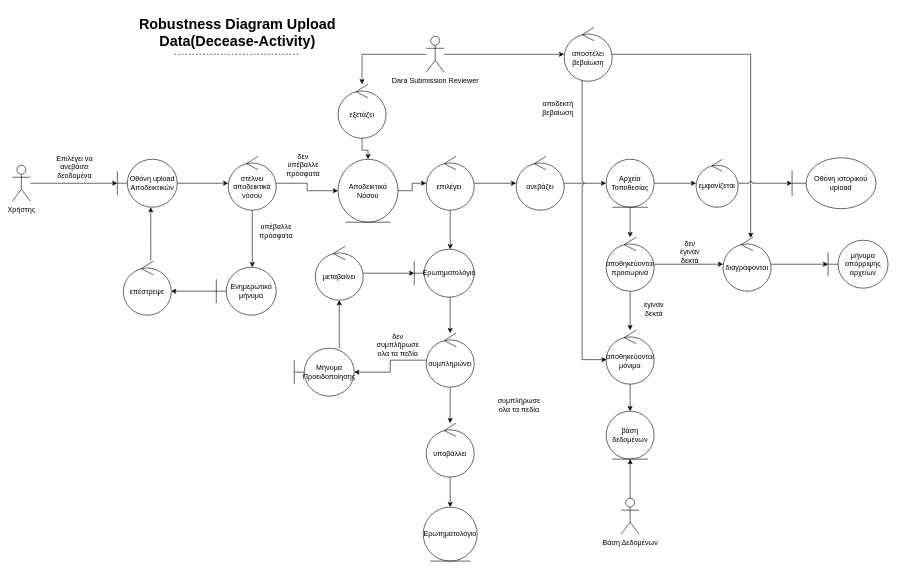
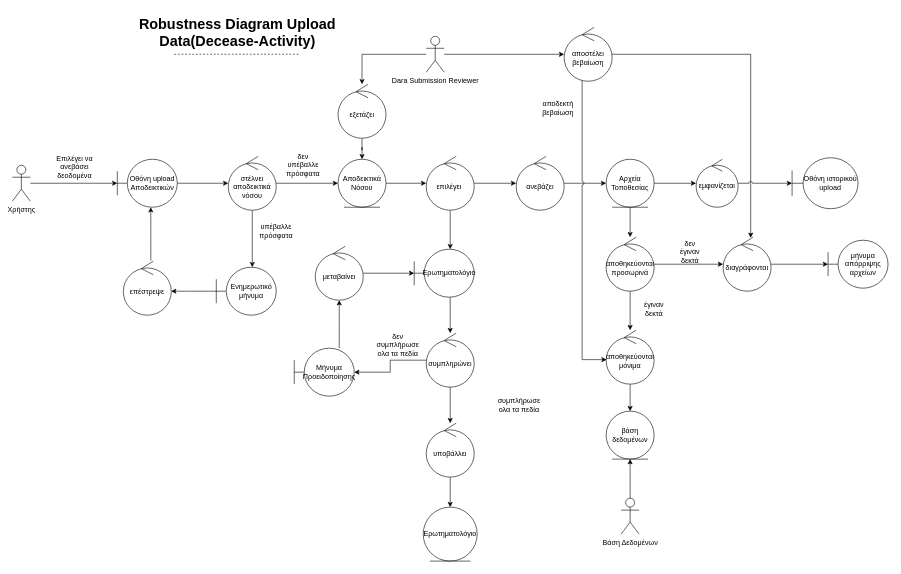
  <mxCell id="0" />
  <mxCell id="1" parent="0" />
  <mxCell id="2" value="&lt;h1&gt;Robustness Diagram Upload Data(Decease-Activity)&lt;/h1&gt;" style="text;html=1;strokeColor=none;fillColor=none;spacing=5;spacingTop=-20;whiteSpace=wrap;overflow=hidden;rounded=0;fontFamily=Helvetica;align=center;" parent="1" vertex="1"><mxGeometry x="148" y="20" width="495" height="120" as="geometry" /></mxCell>
  <mxCell id="3" value="" style="endArrow=none;dashed=1;html=1;fontFamily=Helvetica;" parent="1" edge="1"><mxGeometry width="50" height="50" relative="1" as="geometry"><mxPoint x="290" y="90" as="sourcePoint" /><mxPoint x="500" y="90" as="targetPoint" /></mxGeometry></mxCell>
  <mxCell id="4" value="" style="edgeStyle=orthogonalEdgeStyle;rounded=0;orthogonalLoop=1;jettySize=auto;html=1;" parent="1" source="5" target="8" edge="1"><mxGeometry relative="1" as="geometry" /></mxCell>
  <mxCell id="5" value="Χρήστης" style="shape=umlActor;verticalLabelPosition=bottom;verticalAlign=top;html=1;outlineConnect=0;" parent="1" vertex="1"><mxGeometry x="20" y="275" width="30" height="60" as="geometry" /></mxCell>
  <mxCell id="6" value="Ερωτηματολόγιο" style="ellipse;shape=umlEntity;whiteSpace=wrap;html=1;" parent="1" vertex="1"><mxGeometry x="705" y="845" width="90" height="90" as="geometry" /></mxCell>
  <mxCell id="7" value="" style="edgeStyle=orthogonalEdgeStyle;rounded=0;orthogonalLoop=1;jettySize=auto;html=1;" parent="1" source="8" target="11" edge="1"><mxGeometry relative="1" as="geometry" /></mxCell>
  <mxCell id="8" value="Οθόνη upload Αποδεικτικών" style="shape=umlBoundary;whiteSpace=wrap;html=1;" parent="1" vertex="1"><mxGeometry x="195" y="265" width="100" height="80" as="geometry" /></mxCell>
  <mxCell id="9" value="" style="edgeStyle=orthogonalEdgeStyle;rounded=0;orthogonalLoop=1;jettySize=auto;html=1;" parent="1" source="11" target="18" edge="1"><mxGeometry relative="1" as="geometry"><Array as="points"><mxPoint x="420" y="425" /><mxPoint x="420" y="425" /></Array></mxGeometry></mxCell>
  <mxCell id="10" value="" style="edgeStyle=orthogonalEdgeStyle;rounded=0;orthogonalLoop=1;jettySize=auto;html=1;" parent="1" source="11" target="26" edge="1"><mxGeometry relative="1" as="geometry" /></mxCell>
  <mxCell id="11" value="στέλνει αποδεικτικά νόσου" style="ellipse;shape=umlControl;whiteSpace=wrap;html=1;" parent="1" vertex="1"><mxGeometry x="380" y="260" width="80" height="90" as="geometry" /></mxCell>
  <mxCell id="12" value="Επιλέγει να ανεβάσει δεοδομένα" style="text;html=1;strokeColor=none;fillColor=none;align=center;verticalAlign=middle;whiteSpace=wrap;rounded=0;" parent="1" vertex="1"><mxGeometry x="88" y="260" width="72" height="35" as="geometry" /></mxCell>
  <mxCell id="13" value="" style="edgeStyle=orthogonalEdgeStyle;rounded=0;orthogonalLoop=1;jettySize=auto;html=1;" parent="1" source="15" target="33" edge="1"><mxGeometry relative="1" as="geometry" /></mxCell>
  <mxCell id="14" value="" style="edgeStyle=orthogonalEdgeStyle;rounded=0;orthogonalLoop=1;jettySize=auto;html=1;" parent="1" source="15" target="28" edge="1"><mxGeometry relative="1" as="geometry"><Array as="points"><mxPoint x="750" y="425" /><mxPoint x="750" y="425" /></Array></mxGeometry></mxCell>
  <mxCell id="15" value="επιλέγει&amp;nbsp;" style="ellipse;shape=umlControl;whiteSpace=wrap;html=1;" parent="1" vertex="1"><mxGeometry x="710" y="260" width="80" height="90" as="geometry" /></mxCell>
  <mxCell id="16" value="δεν υπέβαλλε πρόσφατα" style="text;html=1;strokeColor=none;fillColor=none;align=center;verticalAlign=middle;whiteSpace=wrap;rounded=0;" parent="1" vertex="1"><mxGeometry x="485" y="265" width="40" height="20" as="geometry" /></mxCell>
  <mxCell id="17" value="" style="edgeStyle=orthogonalEdgeStyle;rounded=0;orthogonalLoop=1;jettySize=auto;html=1;" parent="1" source="18" target="21" edge="1"><mxGeometry relative="1" as="geometry"><Array as="points"><mxPoint x="310" y="485" /><mxPoint x="310" y="485" /></Array></mxGeometry></mxCell>
  <mxCell id="18" value="Ενημερωτικό μήνυμα" style="shape=umlBoundary;whiteSpace=wrap;html=1;" parent="1" vertex="1"><mxGeometry x="360" y="445" width="100" height="80" as="geometry" /></mxCell>
  <mxCell id="19" value="υπέβαλλε πρόσφατα" style="text;html=1;strokeColor=none;fillColor=none;align=center;verticalAlign=middle;whiteSpace=wrap;rounded=0;" parent="1" vertex="1"><mxGeometry x="440" y="375" width="40" height="20" as="geometry" /></mxCell>
  <mxCell id="20" value="" style="edgeStyle=orthogonalEdgeStyle;rounded=0;orthogonalLoop=1;jettySize=auto;html=1;exitX=0.573;exitY=-0.009;exitDx=0;exitDy=0;exitPerimeter=0;" parent="1" source="21" target="8" edge="1"><mxGeometry relative="1" as="geometry"><Array as="points"><mxPoint x="251" y="375" /><mxPoint x="251" y="375" /></Array></mxGeometry></mxCell>
  <mxCell id="21" value="επέστρεψε" style="ellipse;shape=umlControl;whiteSpace=wrap;html=1;" parent="1" vertex="1"><mxGeometry x="205" y="435" width="80" height="90" as="geometry" /></mxCell>
  <mxCell id="22" value="" style="edgeStyle=orthogonalEdgeStyle;rounded=0;orthogonalLoop=1;jettySize=auto;html=1;" parent="1" source="24" target="44" edge="1"><mxGeometry relative="1" as="geometry" /></mxCell>
  <mxCell id="23" value="" style="edgeStyle=orthogonalEdgeStyle;rounded=0;orthogonalLoop=1;jettySize=auto;html=1;sourcePerimeterSpacing=0;targetPerimeterSpacing=0;" parent="1" source="24" target="61" edge="1"><mxGeometry relative="1" as="geometry" /></mxCell>
  <mxCell id="24" value="Αρχεία Τοποθεσίας" style="ellipse;shape=umlEntity;whiteSpace=wrap;html=1;" parent="1" vertex="1"><mxGeometry x="1010" y="265" width="80" height="80" as="geometry" /></mxCell>
  <mxCell id="25" value="" style="edgeStyle=orthogonalEdgeStyle;rounded=0;orthogonalLoop=1;jettySize=auto;html=1;" parent="1" source="26" target="15" edge="1"><mxGeometry relative="1" as="geometry" /></mxCell>
- <mxCell id="26" value="Αποδεικτικά Νόσου" style="ellipse;shape=umlEntity;whiteSpace=wrap;html=1;" parent="1" vertex="1"><mxGeometry x="563" y="265" width="100" height="105" as="geometry" /></mxCell>
+ <mxCell id="26" value="Αποδεικτικά Νόσου" style="ellipse;shape=umlEntity;whiteSpace=wrap;html=1;" parent="1" vertex="1"><mxGeometry x="563" y="265" width="80" height="80" as="geometry" /></mxCell>
  <mxCell id="27" value="" style="edgeStyle=orthogonalEdgeStyle;rounded=0;orthogonalLoop=1;jettySize=auto;html=1;" parent="1" source="28" target="31" edge="1"><mxGeometry relative="1" as="geometry"><Array as="points"><mxPoint x="750" y="535" /><mxPoint x="750" y="535" /></Array></mxGeometry></mxCell>
  <mxCell id="28" value="Ερωτηματολόγιο" style="shape=umlBoundary;whiteSpace=wrap;html=1;" parent="1" vertex="1"><mxGeometry x="690" y="415" width="100" height="80" as="geometry" /></mxCell>
  <mxCell id="29" value="" style="edgeStyle=orthogonalEdgeStyle;rounded=0;orthogonalLoop=1;jettySize=auto;html=1;" parent="1" source="31" target="35" edge="1"><mxGeometry relative="1" as="geometry" /></mxCell>
  <mxCell id="30" value="" style="edgeStyle=orthogonalEdgeStyle;rounded=0;orthogonalLoop=1;jettySize=auto;html=1;" parent="1" source="31" target="38" edge="1"><mxGeometry relative="1" as="geometry" /></mxCell>
  <mxCell id="31" value="συμπληρώνει" style="ellipse;shape=umlControl;whiteSpace=wrap;html=1;" parent="1" vertex="1"><mxGeometry x="710" y="555" width="80" height="90" as="geometry" /></mxCell>
  <mxCell id="32" value="" style="edgeStyle=orthogonalEdgeStyle;rounded=0;orthogonalLoop=1;jettySize=auto;html=1;" parent="1" source="33" target="24" edge="1"><mxGeometry relative="1" as="geometry" /></mxCell>
  <mxCell id="33" value="ανεβάζει" style="ellipse;shape=umlControl;whiteSpace=wrap;html=1;" parent="1" vertex="1"><mxGeometry x="860" y="260" width="80" height="90" as="geometry" /></mxCell>
  <mxCell id="34" value="" style="edgeStyle=orthogonalEdgeStyle;rounded=0;orthogonalLoop=1;jettySize=auto;html=1;" parent="1" source="35" target="6" edge="1"><mxGeometry relative="1" as="geometry" /></mxCell>
  <mxCell id="35" value="υποβάλλει" style="ellipse;shape=umlControl;whiteSpace=wrap;html=1;" parent="1" vertex="1"><mxGeometry x="710" y="705" width="80" height="90" as="geometry" /></mxCell>
  <mxCell id="36" value="συμπλήρωσε ολα τα πεδία" style="text;html=1;strokeColor=none;fillColor=none;align=center;verticalAlign=middle;whiteSpace=wrap;rounded=0;" parent="1" vertex="1"><mxGeometry x="845" y="665" width="40" height="20" as="geometry" /></mxCell>
  <mxCell id="37" value="" style="edgeStyle=orthogonalEdgeStyle;rounded=0;orthogonalLoop=1;jettySize=auto;html=1;" parent="1" source="38" target="41" edge="1"><mxGeometry relative="1" as="geometry"><Array as="points"><mxPoint x="565" y="545" /><mxPoint x="565" y="545" /></Array></mxGeometry></mxCell>
  <mxCell id="38" value="Μήνυμα Προειδοποίησης" style="shape=umlBoundary;whiteSpace=wrap;html=1;" parent="1" vertex="1"><mxGeometry x="490" y="580" width="100" height="80" as="geometry" /></mxCell>
  <mxCell id="39" value="δεν συμπλήρωσε ολα τα πεδία" style="text;html=1;strokeColor=none;fillColor=none;align=center;verticalAlign=middle;whiteSpace=wrap;rounded=0;" parent="1" vertex="1"><mxGeometry x="643" y="565" width="40" height="20" as="geometry" /></mxCell>
  <mxCell id="40" value="" style="edgeStyle=orthogonalEdgeStyle;rounded=0;orthogonalLoop=1;jettySize=auto;html=1;" parent="1" source="41" target="28" edge="1"><mxGeometry relative="1" as="geometry" /></mxCell>
  <mxCell id="41" value="μεταβαίνει" style="ellipse;shape=umlControl;whiteSpace=wrap;html=1;" parent="1" vertex="1"><mxGeometry x="525" y="410" width="80" height="90" as="geometry" /></mxCell>
  <mxCell id="42" value="" style="edgeStyle=orthogonalEdgeStyle;rounded=0;orthogonalLoop=1;jettySize=auto;html=1;" parent="1" source="44" target="55" edge="1"><mxGeometry relative="1" as="geometry" /></mxCell>
  <mxCell id="43" value="" style="edgeStyle=orthogonalEdgeStyle;rounded=0;jumpStyle=arc;orthogonalLoop=1;jettySize=auto;html=1;sourcePerimeterSpacing=0;targetPerimeterSpacing=0;strokeColor=#000000;" parent="1" source="44" target="64" edge="1"><mxGeometry relative="1" as="geometry" /></mxCell>
  <mxCell id="44" value="αποθηκεύονται προσωρινά" style="ellipse;shape=umlControl;whiteSpace=wrap;html=1;" parent="1" vertex="1"><mxGeometry x="1010" y="395" width="80" height="90" as="geometry" /></mxCell>
  <mxCell id="45" value="βάση δεδομένων" style="ellipse;shape=umlEntity;whiteSpace=wrap;html=1;" parent="1" vertex="1"><mxGeometry x="1010" y="685" width="80" height="80" as="geometry" /></mxCell>
  <mxCell id="46" value="" style="edgeStyle=orthogonalEdgeStyle;rounded=0;orthogonalLoop=1;jettySize=auto;html=1;" parent="1" source="47" target="45" edge="1"><mxGeometry relative="1" as="geometry" /></mxCell>
  <mxCell id="47" value="Βάση Δεδομένων" style="shape=umlActor;verticalLabelPosition=bottom;verticalAlign=top;html=1;outlineConnect=0;" parent="1" vertex="1"><mxGeometry x="1035" y="830" width="30" height="60" as="geometry" /></mxCell>
  <mxCell id="48" value="έγιναν δεκτά" style="text;html=1;strokeColor=none;fillColor=none;align=center;verticalAlign=middle;whiteSpace=wrap;rounded=0;" parent="1" vertex="1"><mxGeometry x="1070" y="505" width="40" height="20" as="geometry" /></mxCell>
  <mxCell id="49" value="" style="edgeStyle=orthogonalEdgeStyle;rounded=0;orthogonalLoop=1;jettySize=auto;html=1;" parent="1" source="51" target="53" edge="1"><mxGeometry relative="1" as="geometry" /></mxCell>
  <mxCell id="50" style="edgeStyle=orthogonalEdgeStyle;rounded=0;orthogonalLoop=1;jettySize=auto;html=1;entryX=0;entryY=0.5;entryDx=0;entryDy=0;entryPerimeter=0;sourcePerimeterSpacing=0;targetPerimeterSpacing=0;" parent="1" source="51" target="58" edge="1"><mxGeometry relative="1" as="geometry" /></mxCell>
  <mxCell id="51" value="Dara Submission Reviewer" style="shape=umlActor;verticalLabelPosition=bottom;verticalAlign=top;html=1;outlineConnect=0;" parent="1" vertex="1"><mxGeometry x="710" y="60" width="30" height="60" as="geometry" /></mxCell>
  <mxCell id="52" value="" style="edgeStyle=orthogonalEdgeStyle;rounded=0;orthogonalLoop=1;jettySize=auto;html=1;" parent="1" source="53" target="26" edge="1"><mxGeometry relative="1" as="geometry" /></mxCell>
  <mxCell id="53" value="εξετάζει" style="ellipse;shape=umlControl;whiteSpace=wrap;html=1;" parent="1" vertex="1"><mxGeometry x="563" y="140" width="80" height="90" as="geometry" /></mxCell>
  <mxCell id="54" value="" style="edgeStyle=orthogonalEdgeStyle;rounded=0;orthogonalLoop=1;jettySize=auto;html=1;" parent="1" source="55" target="45" edge="1"><mxGeometry relative="1" as="geometry" /></mxCell>
  <mxCell id="55" value="αποθηκεύονται μόνιμα" style="ellipse;shape=umlControl;whiteSpace=wrap;html=1;" parent="1" vertex="1"><mxGeometry x="1010" y="550" width="80" height="90" as="geometry" /></mxCell>
  <mxCell id="56" style="edgeStyle=orthogonalEdgeStyle;rounded=0;orthogonalLoop=1;jettySize=auto;html=1;entryX=0.01;entryY=0.546;entryDx=0;entryDy=0;entryPerimeter=0;sourcePerimeterSpacing=0;targetPerimeterSpacing=0;jumpStyle=arc;" parent="1" source="58" target="55" edge="1"><mxGeometry relative="1" as="geometry"><Array as="points"><mxPoint x="970" y="599" /></Array></mxGeometry></mxCell>
  <mxCell id="57" style="edgeStyle=orthogonalEdgeStyle;rounded=0;jumpStyle=sharp;orthogonalLoop=1;jettySize=auto;html=1;entryX=0.575;entryY=0.011;entryDx=0;entryDy=0;entryPerimeter=0;sourcePerimeterSpacing=0;targetPerimeterSpacing=0;strokeColor=#000000;" parent="1" source="58" target="64" edge="1"><mxGeometry relative="1" as="geometry" /></mxCell>
  <mxCell id="58" value="αποστέλει βεβαίωση" style="ellipse;shape=umlControl;whiteSpace=wrap;html=1;" parent="1" vertex="1"><mxGeometry x="940" y="45" width="80" height="90" as="geometry" /></mxCell>
- <mxCell id="59" value="Οθόνη&amp;nbsp;ιστορικού upload" style="shape=umlBoundary;whiteSpace=wrap;html=1;" parent="1" vertex="1"><mxGeometry x="1320" y="262.5" width="140" height="85" as="geometry" /></mxCell>
+ <mxCell id="59" value="Οθόνη&amp;nbsp;ιστορικού upload" style="shape=umlBoundary;whiteSpace=wrap;html=1;" parent="1" vertex="1"><mxGeometry x="1320" y="262.5" width="110" height="85" as="geometry" /></mxCell>
  <mxCell id="60" value="" style="edgeStyle=orthogonalEdgeStyle;rounded=0;orthogonalLoop=1;jettySize=auto;html=1;sourcePerimeterSpacing=0;targetPerimeterSpacing=0;jumpStyle=arc;" parent="1" source="61" target="59" edge="1"><mxGeometry relative="1" as="geometry" /></mxCell>
  <mxCell id="61" value="εμφανίζεται" style="ellipse;shape=umlControl;whiteSpace=wrap;html=1;" parent="1" vertex="1"><mxGeometry x="1160" y="265" width="70" height="80" as="geometry" /></mxCell>
  <mxCell id="62" value="αποδεκτή βεβαίωση" style="text;html=1;strokeColor=none;fillColor=none;align=center;verticalAlign=middle;whiteSpace=wrap;rounded=0;" parent="1" vertex="1"><mxGeometry x="910" y="170" width="40" height="20" as="geometry" /></mxCell>
  <mxCell id="63" value="" style="edgeStyle=orthogonalEdgeStyle;rounded=0;jumpStyle=arc;orthogonalLoop=1;jettySize=auto;html=1;sourcePerimeterSpacing=0;targetPerimeterSpacing=0;strokeColor=#000000;" parent="1" source="64" target="66" edge="1"><mxGeometry relative="1" as="geometry" /></mxCell>
  <mxCell id="64" value="διαγράφονται" style="ellipse;shape=umlControl;whiteSpace=wrap;html=1;" parent="1" vertex="1"><mxGeometry x="1205" y="395" width="80" height="90" as="geometry" /></mxCell>
  <mxCell id="65" value="δεν έγιναν δεκτά" style="text;html=1;strokeColor=none;fillColor=none;align=center;verticalAlign=middle;whiteSpace=wrap;rounded=0;" parent="1" vertex="1"><mxGeometry x="1130" y="410" width="40" height="20" as="geometry" /></mxCell>
  <mxCell id="66" value="μήνυμα απόρριψης αρχείων" style="shape=umlBoundary;whiteSpace=wrap;html=1;" parent="1" vertex="1"><mxGeometry x="1380" y="400" width="100" height="80" as="geometry" /></mxCell>
